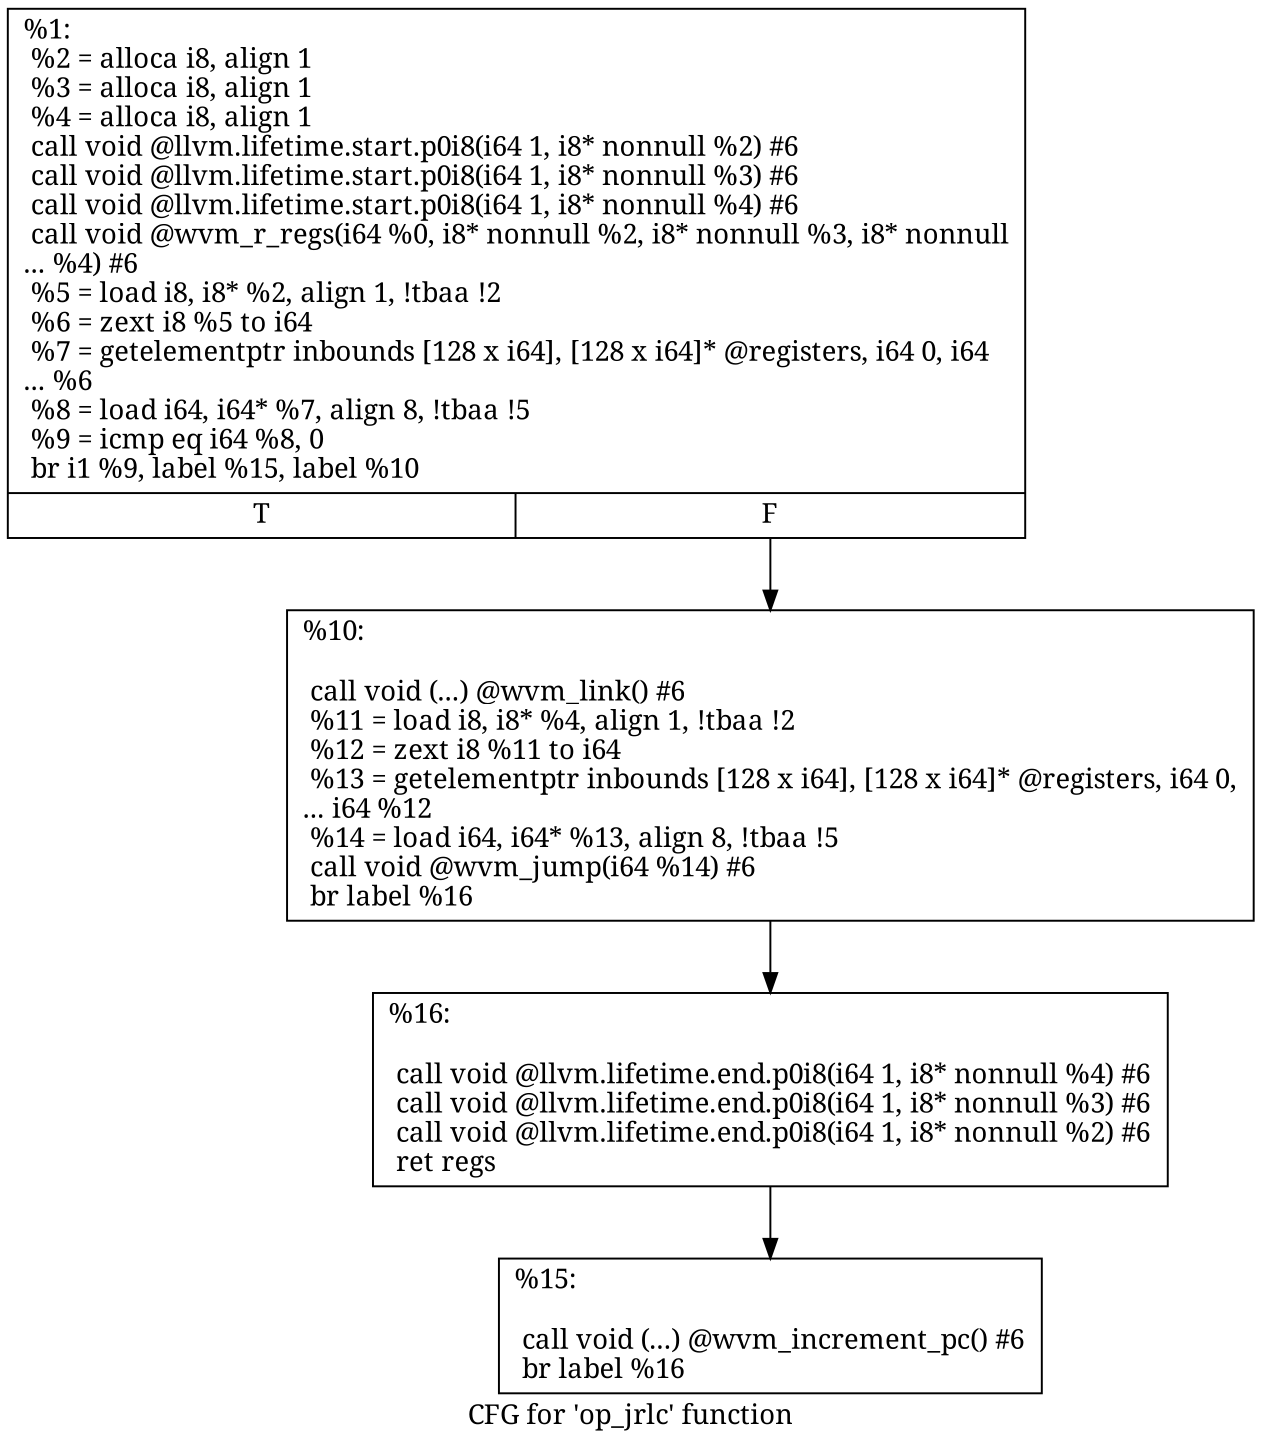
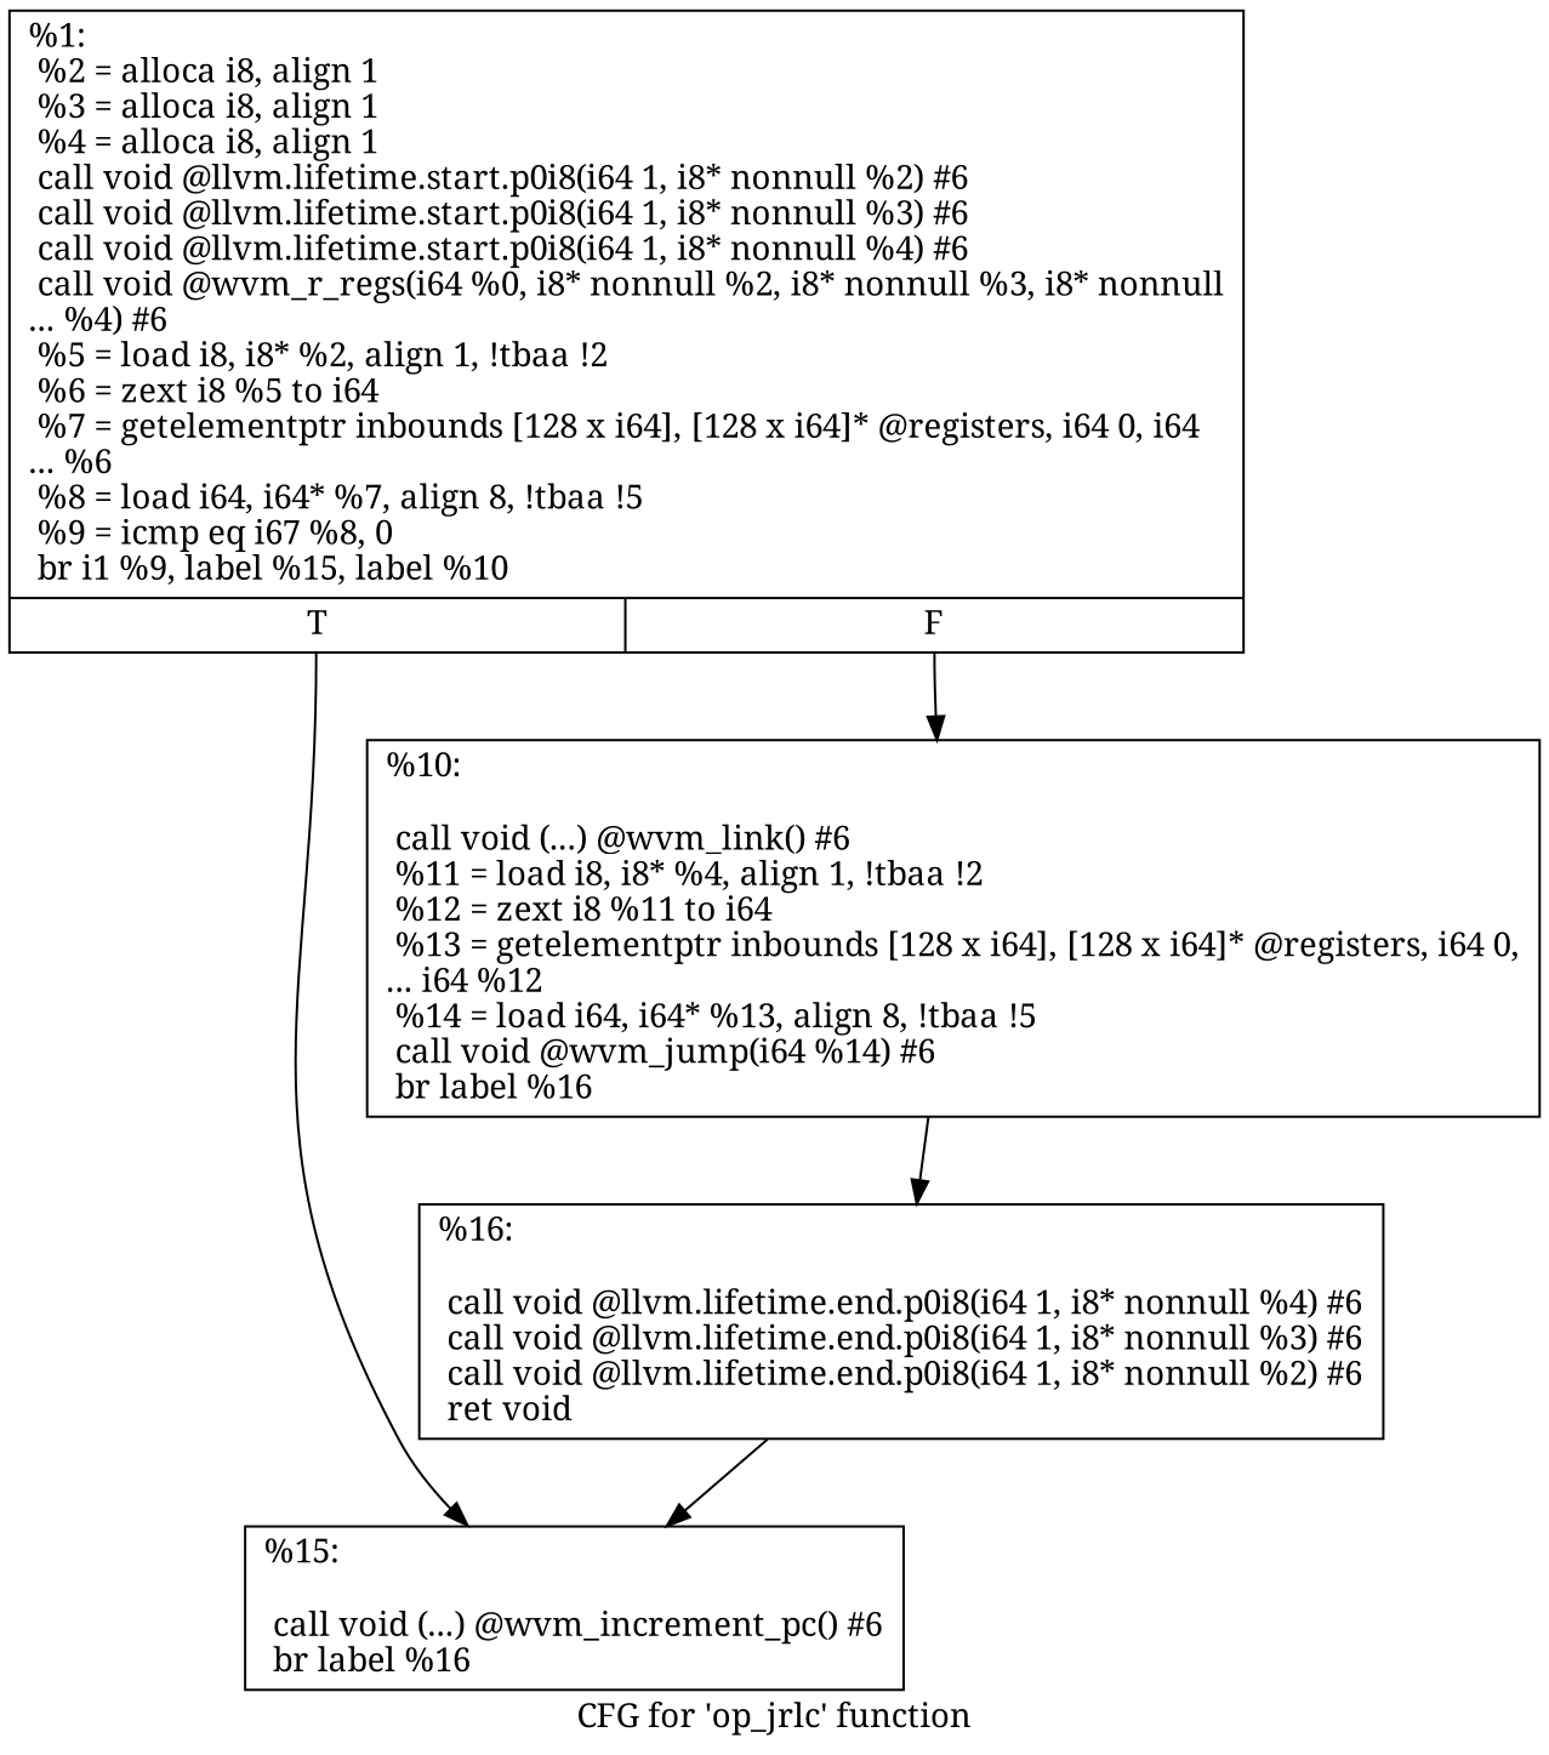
  digraph {
    fontname="Noto Serif"
    label="CFG for 'op_jrlc' function"
    node [fontname="Noto Serif" shape=record]
    edge [fontname="Noto Serif"]
-   n1 [label="{%1:\l  %2 = alloca i8, align 1\l  %3 = alloca i8, align 1\l  %4 = alloca i8, align 1\l  call void @llvm.lifetime.start.p0i8(i64 1, i8* nonnull %2) #6\l  call void @llvm.lifetime.start.p0i8(i64 1, i8* nonnull %3) #6\l  call void @llvm.lifetime.start.p0i8(i64 1, i8* nonnull %4) #6\l  call void @wvm_r_regs(i64 %0, i8* nonnull %2, i8* nonnull %3, i8* nonnull\l... %4) #6\l  %5 = load i8, i8* %2, align 1, !tbaa !2\l  %6 = zext i8 %5 to i64\l  %7 = getelementptr inbounds [128 x i64], [128 x i64]* @registers, i64 0, i64\l... %6\l  %8 = load i64, i64* %7, align 8, !tbaa !5\l  %9 = icmp eq i64 %8, 0\l  br i1 %9, label %15, label %10\l|{<s0>T|<s1>F}}"]
+   n1 [label="{%1:\l  %2 = alloca i8, align 1\l  %3 = alloca i8, align 1\l  %4 = alloca i8, align 1\l  call void @llvm.lifetime.start.p0i8(i64 1, i8* nonnull %2) #6\l  call void @llvm.lifetime.start.p0i8(i64 1, i8* nonnull %3) #6\l  call void @llvm.lifetime.start.p0i8(i64 1, i8* nonnull %4) #6\l  call void @wvm_r_regs(i64 %0, i8* nonnull %2, i8* nonnull %3, i8* nonnull\l... %4) #6\l  %5 = load i8, i8* %2, align 1, !tbaa !2\l  %6 = zext i8 %5 to i64\l  %7 = getelementptr inbounds [128 x i64], [128 x i64]* @registers, i64 0, i64\l... %6\l  %8 = load i64, i64* %7, align 8, !tbaa !5\l  %9 = icmp eq i67 %8, 0\l  br i1 %9, label %15, label %10\l|{<s0>T|<s1>F}}"]
    n2 [label="{%15:\l\l  call void (...) @wvm_increment_pc() #6\l  br label %16\l}"]
    n3 [label="{%10:\l\l  call void (...) @wvm_link() #6\l  %11 = load i8, i8* %4, align 1, !tbaa !2\l  %12 = zext i8 %11 to i64\l  %13 = getelementptr inbounds [128 x i64], [128 x i64]* @registers, i64 0,\l... i64 %12\l  %14 = load i64, i64* %13, align 8, !tbaa !5\l  call void @wvm_jump(i64 %14) #6\l  br label %16\l}"]
-   n4 [label="{%16:\l\l  call void @llvm.lifetime.end.p0i8(i64 1, i8* nonnull %4) #6\l  call void @llvm.lifetime.end.p0i8(i64 1, i8* nonnull %3) #6\l  call void @llvm.lifetime.end.p0i8(i64 1, i8* nonnull %2) #6\l  ret regs\l}"]
+   n4 [label="{%16:\l\l  call void @llvm.lifetime.end.p0i8(i64 1, i8* nonnull %4) #6\l  call void @llvm.lifetime.end.p0i8(i64 1, i8* nonnull %3) #6\l  call void @llvm.lifetime.end.p0i8(i64 1, i8* nonnull %2) #6\l  ret void\l}"]
+   n1 -> n2 [tailport=s0]
    n1 -> n3 [tailport=s1]
    n3 -> n4
    n4 -> n2
  }
